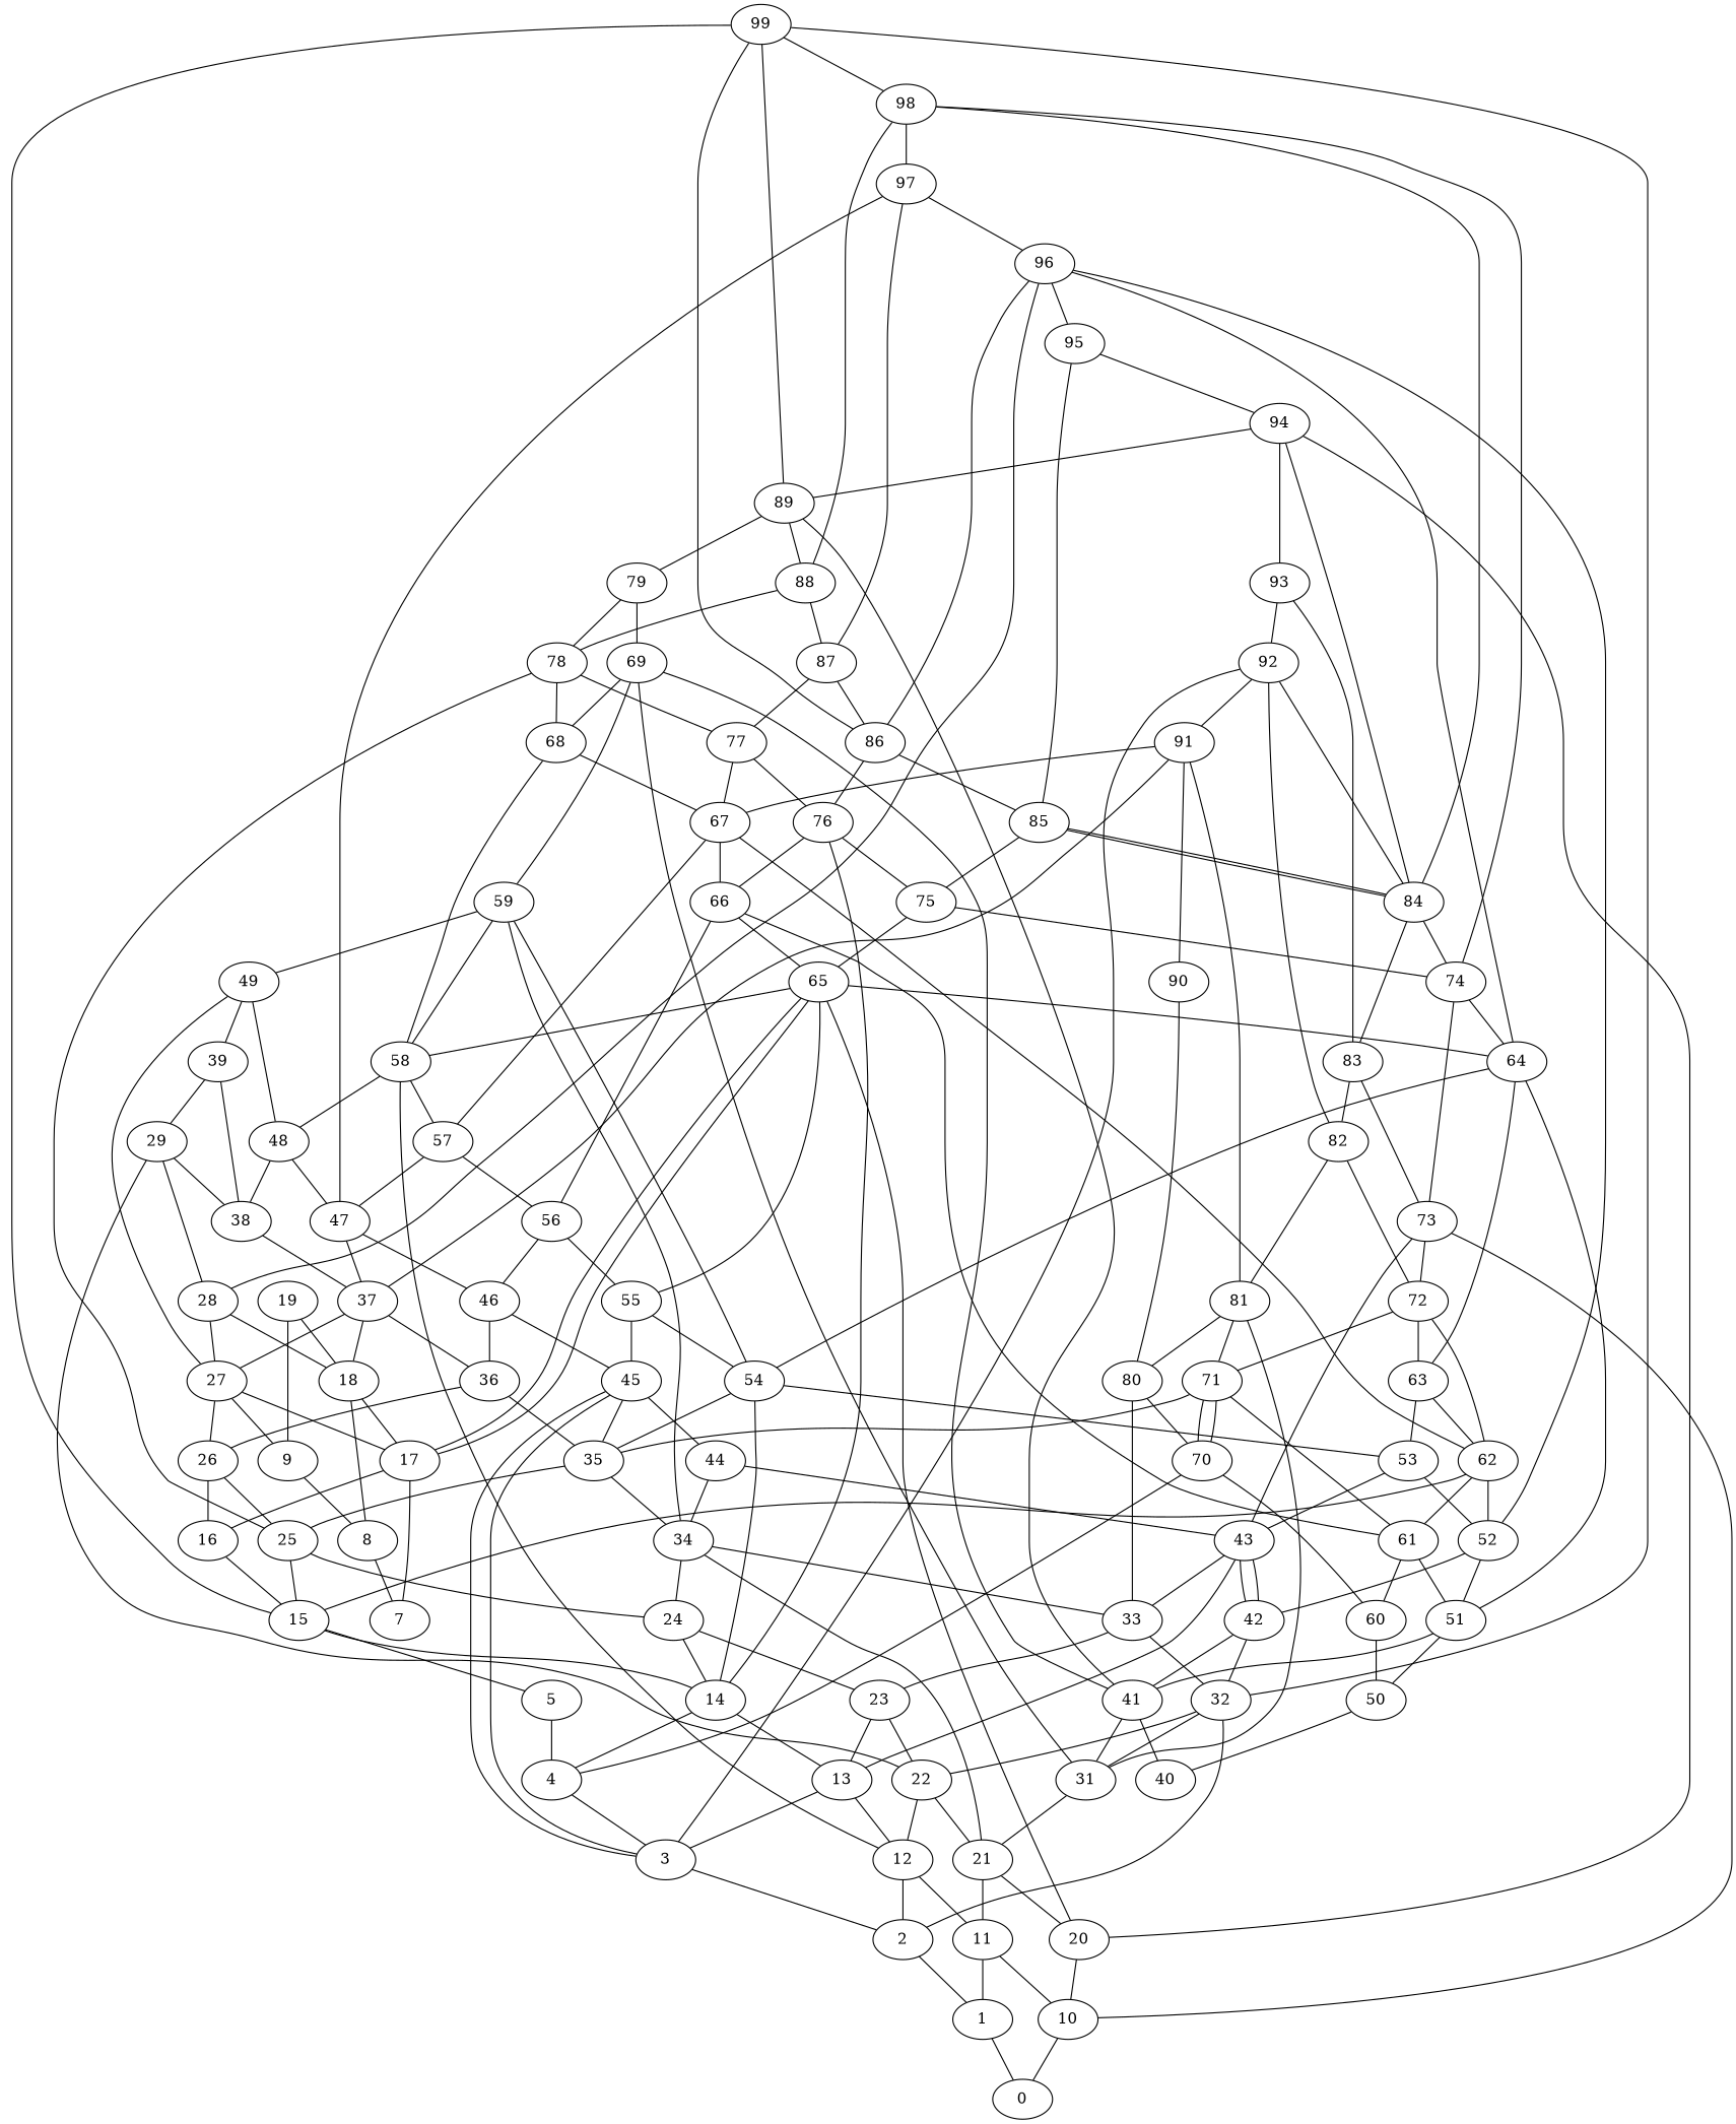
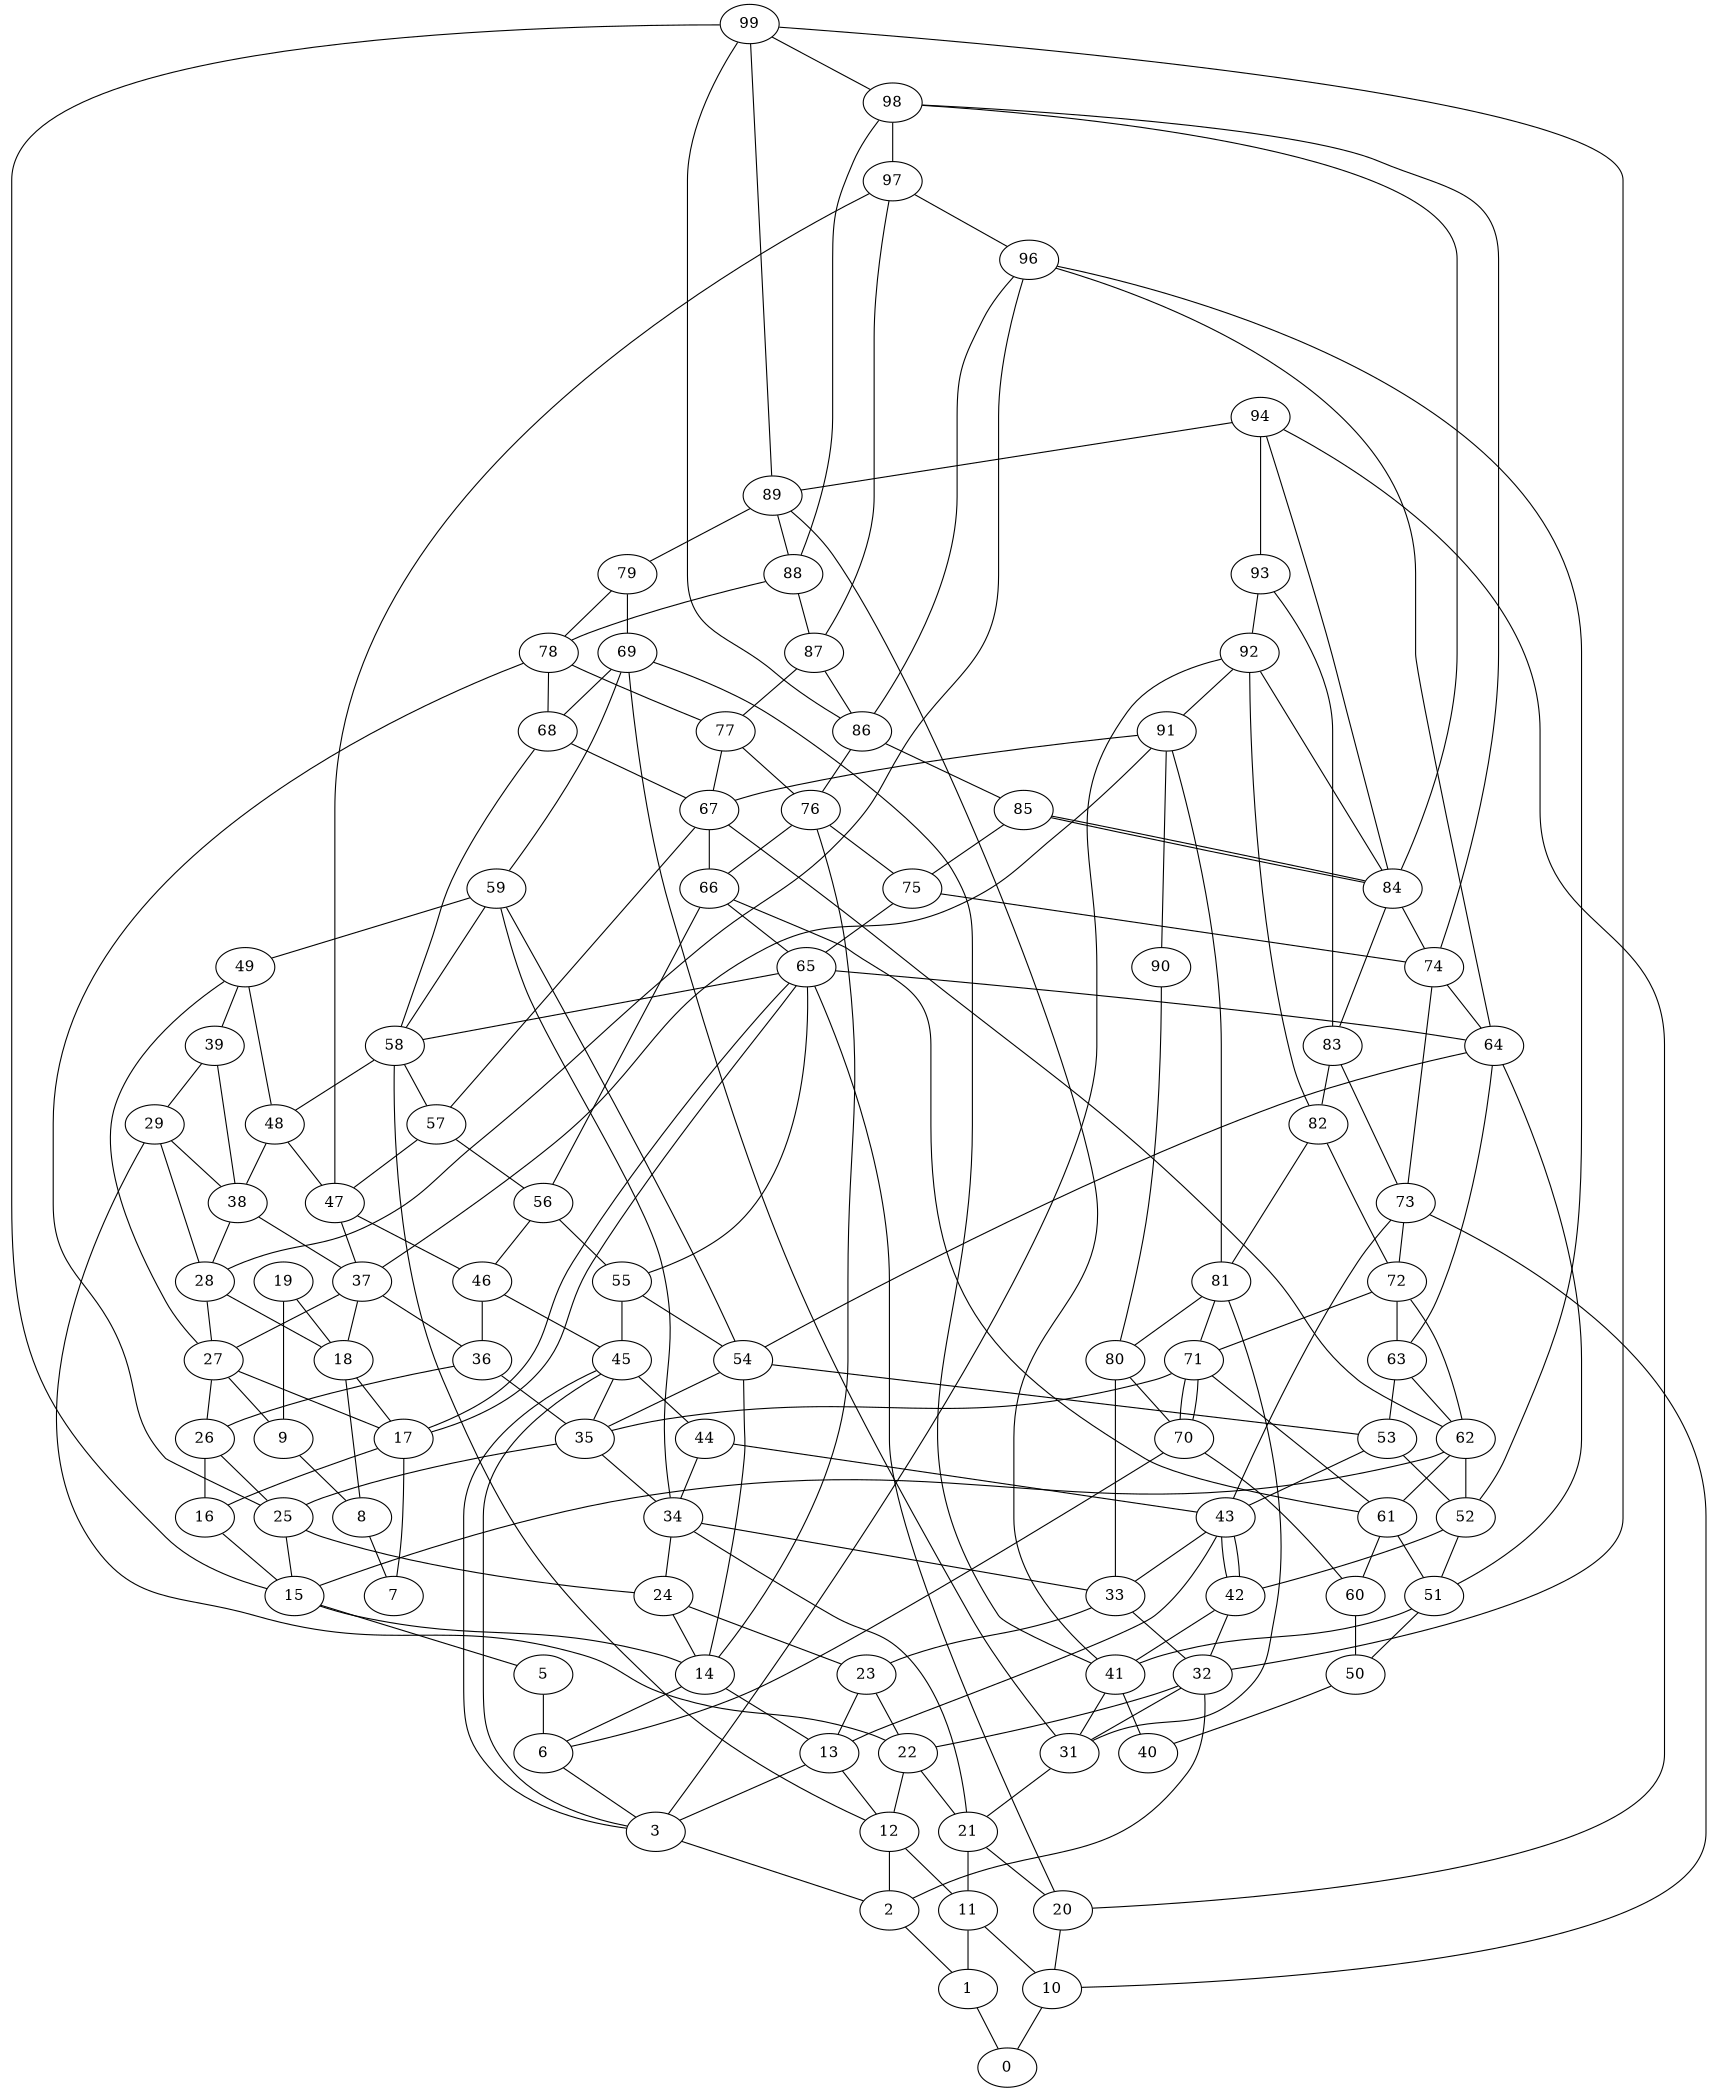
  graph {
    1
    0
    2
    3
-   4
+   4 [label=6]
    5
    8
    7
    9
    10
    11
    12
    13
    14
    15
    16
    17
    18
    19
    20
    21
    22
    23
    24
    25
    26
    27
    28
    29
    38
    31
    32
    33
    34
    35
    36
    37
    39
    41
    40
    42
    43
    44
    45
    46
    47
    48
    49
    50
    51
    52
    53
    54
    55
    56
    57
    58
    59
    60
    61
    62
    63
    64
    65
    66
    67
    68
    69
    70
    71
    72
    73
    74
    75
    76
    77
    78
    79
    80
    81
    82
    83
    84
    85
    86
    87
    88
    89
    90
    91
    92
    93
    94
-   95
    96
    97
    98
    99
    1 -- 0
    2 -- 1
    3 -- 2
    4 -- 3
    5 -- 4
    8 -- 7
    9 -- 8
    10 -- 0
    11 -- 1
    11 -- 10
    12 -- 2
    12 -- 11
    13 -- 3
    13 -- 12
    14 -- 4
    14 -- 13
    15 -- 5
    15 -- 14
    16 -- 15
    17 -- 7
    17 -- 16
    18 -- 8
    18 -- 17
    19 -- 9
    19 -- 18
    20 -- 10
    21 -- 11
    21 -- 20
    22 -- 12
    22 -- 21
    23 -- 13
    23 -- 22
    24 -- 14
    24 -- 23
    25 -- 15
    25 -- 24
    26 -- 16
    26 -- 25
    27 -- 9
    27 -- 17
    27 -- 26
    28 -- 18
    28 -- 27
    29 -- 22
    29 -- 28
    29 -- 38
+   38 -- 28
    38 -- 37
    31 -- 21
    32 -- 2
    32 -- 22
    32 -- 31
    33 -- 23
    33 -- 32
    34 -- 21
    34 -- 24
    34 -- 33
    35 -- 25
    35 -- 34
    36 -- 26
    36 -- 35
    37 -- 18
    37 -- 27
    37 -- 36
    39 -- 29
    39 -- 38
    41 -- 31
    41 -- 40
    42 -- 32
    42 -- 41
    43 -- 13
    43 -- 33
    43 -- 42
    43 -- 42
    44 -- 34
    44 -- 43
    45 -- 3
    45 -- 3
    45 -- 35
    45 -- 44
    46 -- 36
    46 -- 45
    47 -- 37
    47 -- 46
    48 -- 38
    48 -- 47
    49 -- 27
    49 -- 39
    49 -- 48
    50 -- 40
    51 -- 41
    51 -- 50
    52 -- 42
    52 -- 51
    53 -- 43
    53 -- 52
    54 -- 14
    54 -- 35
    54 -- 53
    55 -- 45
    55 -- 54
    56 -- 46
    56 -- 55
    57 -- 47
    57 -- 56
    58 -- 12
    58 -- 48
    58 -- 57
    59 -- 34
    59 -- 49
    59 -- 54
    59 -- 58
    60 -- 50
    61 -- 51
    61 -- 60
    62 -- 15
    62 -- 52
    62 -- 61
    63 -- 53
    63 -- 62
    64 -- 51
    64 -- 54
    64 -- 63
    65 -- 17
    65 -- 17
    65 -- 20
    65 -- 55
    65 -- 58
    65 -- 64
    66 -- 56
    66 -- 61
    66 -- 65
    67 -- 57
    67 -- 62
    67 -- 66
    68 -- 58
    68 -- 67
    69 -- 31
    69 -- 41
    69 -- 59
    69 -- 68
    70 -- 4
    70 -- 60
    71 -- 35
    71 -- 61
    71 -- 70
    71 -- 70
    72 -- 62
    72 -- 63
    72 -- 71
    73 -- 10
    73 -- 43
    73 -- 72
    74 -- 64
    74 -- 73
    75 -- 65
    75 -- 74
    76 -- 14
    76 -- 66
    76 -- 75
    77 -- 67
    77 -- 76
    78 -- 25
    78 -- 68
    78 -- 77
    79 -- 69
    79 -- 78
    80 -- 33
    80 -- 70
    81 -- 31
    81 -- 71
    81 -- 80
    82 -- 72
    82 -- 81
    83 -- 73
    83 -- 82
    84 -- 74
    84 -- 83
    85 -- 75
    85 -- 84
    85 -- 84
    86 -- 76
    86 -- 85
    87 -- 77
    87 -- 86
    88 -- 78
    88 -- 87
    89 -- 41
    89 -- 79
    89 -- 88
    90 -- 80
    91 -- 37
    91 -- 67
    91 -- 81
    91 -- 90
    92 -- 3
    92 -- 82
    92 -- 84
    92 -- 91
    93 -- 83
    93 -- 92
    94 -- 20
    94 -- 84
    94 -- 89
    94 -- 93
-   95 -- 85
-   95 -- 94
    96 -- 28
    96 -- 52
    96 -- 64
    96 -- 86
-   96 -- 95
    97 -- 47
    97 -- 87
    97 -- 96
    98 -- 74
    98 -- 84
    98 -- 88
    98 -- 97
    99 -- 15
    99 -- 32
    99 -- 86
    99 -- 89
    99 -- 98
  }
